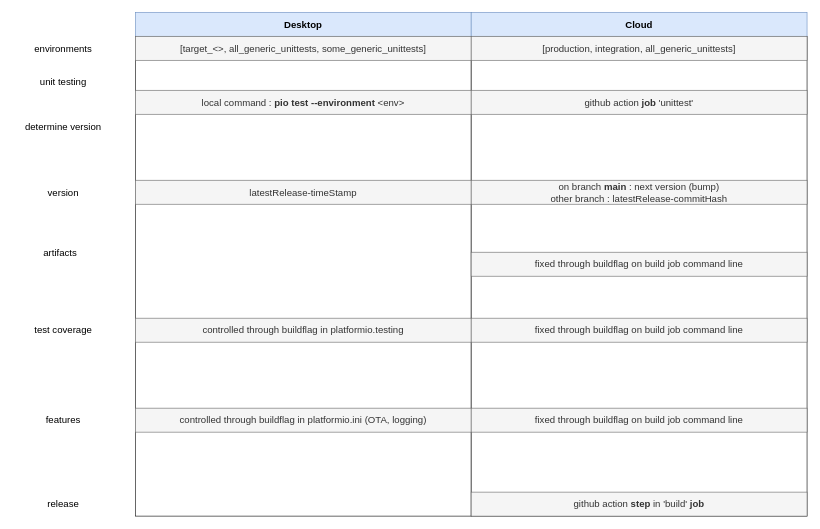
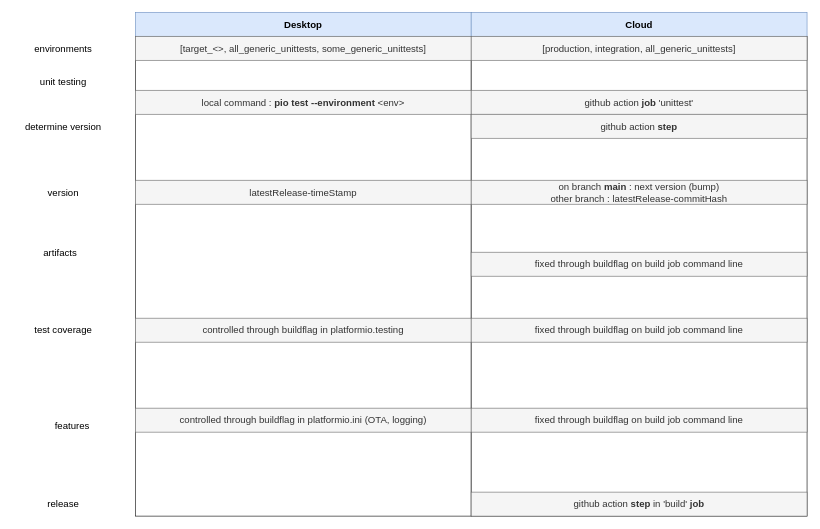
  <mxCell id="0" />
  <mxCell id="1" parent="0" />
  <mxCell id="2" value="" style="rounded=0;whiteSpace=wrap;html=1;" vertex="1" parent="1"><mxGeometry x="225" y="60" width="560" height="800" as="geometry" /></mxCell>
  <mxCell id="3" value="Desktop" style="text;html=1;strokeColor=#6c8ebf;fillColor=#dae8fc;align=center;verticalAlign=middle;whiteSpace=wrap;rounded=0;fontStyle=1;fontSize=16;labelBackgroundColor=none;" vertex="1" parent="1"><mxGeometry x="225" y="20" width="560" height="40" as="geometry" /></mxCell>
  <mxCell id="4" value="" style="rounded=0;whiteSpace=wrap;html=1;" vertex="1" parent="1"><mxGeometry x="785" y="60" width="560" height="800" as="geometry" /></mxCell>
  <mxCell id="5" value="Cloud" style="text;html=1;strokeColor=#6c8ebf;fillColor=#dae8fc;align=center;verticalAlign=middle;whiteSpace=wrap;rounded=0;fontStyle=1;fontSize=16;labelBackgroundColor=none;" vertex="1" parent="1"><mxGeometry x="785" y="20" width="560" height="40" as="geometry" /></mxCell>
  <mxCell id="6" value="unit testing" style="text;html=1;strokeColor=none;fillColor=none;align=center;verticalAlign=middle;whiteSpace=wrap;rounded=0;fontSize=16;" vertex="1" parent="1"><mxGeometry x="25" y="115" width="160" height="40" as="geometry" /></mxCell>
  <mxCell id="7" value="local command : &lt;b&gt;pio test --environment&lt;/b&gt; &amp;lt;env&amp;gt;" style="text;html=1;strokeColor=#666666;fillColor=#f5f5f5;align=center;verticalAlign=middle;whiteSpace=wrap;rounded=0;fontSize=16;fontColor=#333333;" vertex="1" parent="1"><mxGeometry x="225" y="150" width="560" height="40" as="geometry" /></mxCell>
  <mxCell id="8" value="github action &lt;b&gt;job&lt;/b&gt;&amp;nbsp;'unittest'" style="text;html=1;strokeColor=#666666;fillColor=#f5f5f5;align=center;verticalAlign=middle;whiteSpace=wrap;rounded=0;fontSize=16;fontColor=#333333;" vertex="1" parent="1"><mxGeometry x="785" y="150" width="560" height="40" as="geometry" /></mxCell>
  <mxCell id="9" value="determine version" style="text;html=1;strokeColor=none;fillColor=none;align=center;verticalAlign=middle;whiteSpace=wrap;rounded=0;fontSize=16;" vertex="1" parent="1"><mxGeometry x="25" y="190" width="160" height="40" as="geometry" /></mxCell>
+ <mxCell id="10" value="github action &lt;b&gt;step&lt;/b&gt;" style="text;html=1;strokeColor=#666666;fillColor=#f5f5f5;align=center;verticalAlign=middle;whiteSpace=wrap;rounded=0;fontSize=16;fontColor=#333333;" vertex="1" parent="1"><mxGeometry x="785" y="190" width="560" height="40" as="geometry" /></mxCell>
  <mxCell id="11" value="release" style="text;html=1;strokeColor=none;fillColor=none;align=center;verticalAlign=middle;whiteSpace=wrap;rounded=0;fontSize=16;" vertex="1" parent="1"><mxGeometry x="25" y="820" width="160" height="40" as="geometry" /></mxCell>
  <mxCell id="12" value="github action &lt;b&gt;step &lt;/b&gt;in 'build'&lt;b&gt; job&lt;/b&gt;" style="text;html=1;strokeColor=#666666;fillColor=#f5f5f5;align=center;verticalAlign=middle;whiteSpace=wrap;rounded=0;fontSize=16;fontColor=#333333;" vertex="1" parent="1"><mxGeometry x="785" y="820" width="560" height="40" as="geometry" /></mxCell>
  <mxCell id="13" value="controlled through buildflag in platformio.ini (OTA, logging)" style="text;html=1;strokeColor=#666666;fillColor=#f5f5f5;align=center;verticalAlign=middle;whiteSpace=wrap;rounded=0;fontSize=16;fontColor=#333333;" vertex="1" parent="1"><mxGeometry x="225" y="680" width="560" height="40" as="geometry" /></mxCell>
- <mxCell id="14" value="features" style="text;html=1;strokeColor=none;fillColor=none;align=center;verticalAlign=middle;whiteSpace=wrap;rounded=0;fontSize=16;" vertex="1" parent="1"><mxGeometry x="25" y="680" width="160" height="40" as="geometry" /></mxCell>
+ <mxCell id="14" value="features" style="text;html=1;strokeColor=none;fillColor=none;align=center;verticalAlign=middle;whiteSpace=wrap;rounded=0;fontSize=16;" vertex="1" parent="1"><mxGeometry x="40" y="690" width="160" height="40" as="geometry" /></mxCell>
  <mxCell id="15" value="fixed through buildflag on build job command line" style="text;html=1;strokeColor=#666666;fillColor=#f5f5f5;align=center;verticalAlign=middle;whiteSpace=wrap;rounded=0;fontSize=16;fontColor=#333333;" vertex="1" parent="1"><mxGeometry x="785" y="680" width="560" height="40" as="geometry" /></mxCell>
  <mxCell id="16" value="environments" style="text;html=1;strokeColor=none;fillColor=none;align=center;verticalAlign=middle;whiteSpace=wrap;rounded=0;fontSize=16;" vertex="1" parent="1"><mxGeometry x="25" y="60" width="160" height="40" as="geometry" /></mxCell>
  <mxCell id="17" value="[target_&amp;lt;&amp;gt;, all_generic_unittests, some_generic_unittests]" style="text;html=1;strokeColor=#666666;fillColor=#f5f5f5;align=center;verticalAlign=middle;whiteSpace=wrap;rounded=0;fontSize=16;fontColor=#333333;" vertex="1" parent="1"><mxGeometry x="225" y="60" width="560" height="40" as="geometry" /></mxCell>
  <mxCell id="18" value="[production, integration, all_generic_unittests]" style="text;html=1;strokeColor=#666666;fillColor=#f5f5f5;align=center;verticalAlign=middle;whiteSpace=wrap;rounded=0;fontSize=16;fontColor=#333333;" vertex="1" parent="1"><mxGeometry x="785" y="60" width="560" height="40" as="geometry" /></mxCell>
  <mxCell id="19" value="version" style="text;html=1;strokeColor=none;fillColor=none;align=center;verticalAlign=middle;whiteSpace=wrap;rounded=0;fontSize=16;" vertex="1" parent="1"><mxGeometry x="25" y="300" width="160" height="40" as="geometry" /></mxCell>
  <mxCell id="20" value="latestRelease-timeStamp" style="text;html=1;strokeColor=#666666;fillColor=#f5f5f5;align=center;verticalAlign=middle;whiteSpace=wrap;rounded=0;fontSize=16;fontColor=#333333;" vertex="1" parent="1"><mxGeometry x="225" y="300" width="560" height="40" as="geometry" /></mxCell>
  <mxCell id="21" value="on branch &lt;b&gt;main&lt;/b&gt; : next version (bump)&lt;br&gt;other branch : latestRelease-commitHash" style="text;html=1;strokeColor=#666666;fillColor=#f5f5f5;align=center;verticalAlign=middle;whiteSpace=wrap;rounded=0;fontSize=16;fontColor=#333333;" vertex="1" parent="1"><mxGeometry x="785" y="300" width="560" height="40" as="geometry" /></mxCell>
  <mxCell id="22" value="controlled through buildflag in platformio.testing" style="text;html=1;strokeColor=#666666;fillColor=#f5f5f5;align=center;verticalAlign=middle;whiteSpace=wrap;rounded=0;fontSize=16;fontColor=#333333;" vertex="1" parent="1"><mxGeometry x="225" y="530" width="560" height="40" as="geometry" /></mxCell>
  <mxCell id="23" value="test coverage" style="text;html=1;strokeColor=none;fillColor=none;align=center;verticalAlign=middle;whiteSpace=wrap;rounded=0;fontSize=16;" vertex="1" parent="1"><mxGeometry x="25" y="530" width="160" height="40" as="geometry" /></mxCell>
  <mxCell id="24" value="fixed through buildflag on build job command line" style="text;html=1;strokeColor=#666666;fillColor=#f5f5f5;align=center;verticalAlign=middle;whiteSpace=wrap;rounded=0;fontSize=16;fontColor=#333333;" vertex="1" parent="1"><mxGeometry x="785" y="530" width="560" height="40" as="geometry" /></mxCell>
  <mxCell id="25" value="artifacts" style="text;html=1;strokeColor=none;fillColor=none;align=center;verticalAlign=middle;whiteSpace=wrap;rounded=0;fontSize=16;" vertex="1" parent="1"><mxGeometry x="20" y="400" width="160" height="40" as="geometry" /></mxCell>
  <mxCell id="26" value="fixed through buildflag on build job command line" style="text;html=1;strokeColor=#666666;fillColor=#f5f5f5;align=center;verticalAlign=middle;whiteSpace=wrap;rounded=0;fontSize=16;fontColor=#333333;" vertex="1" parent="1"><mxGeometry x="785" y="420" width="560" height="40" as="geometry" /></mxCell>
